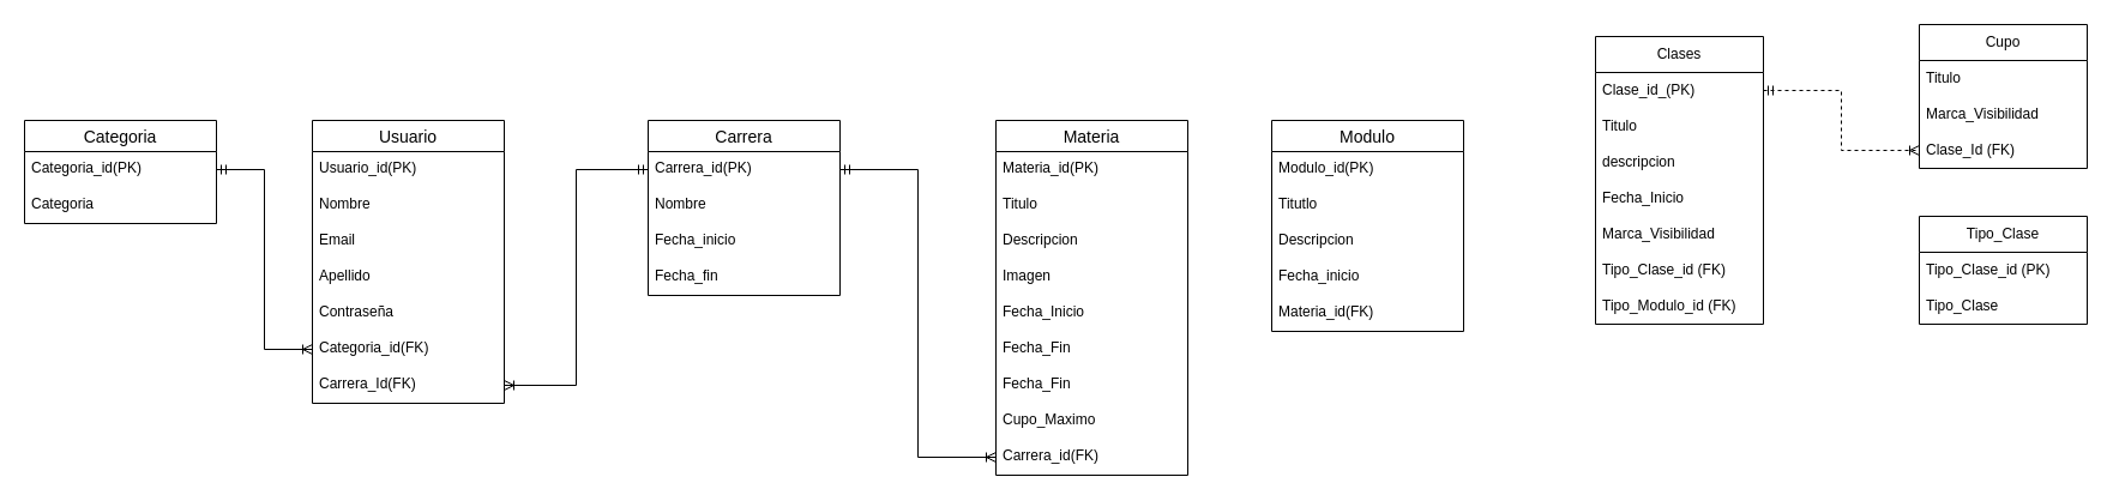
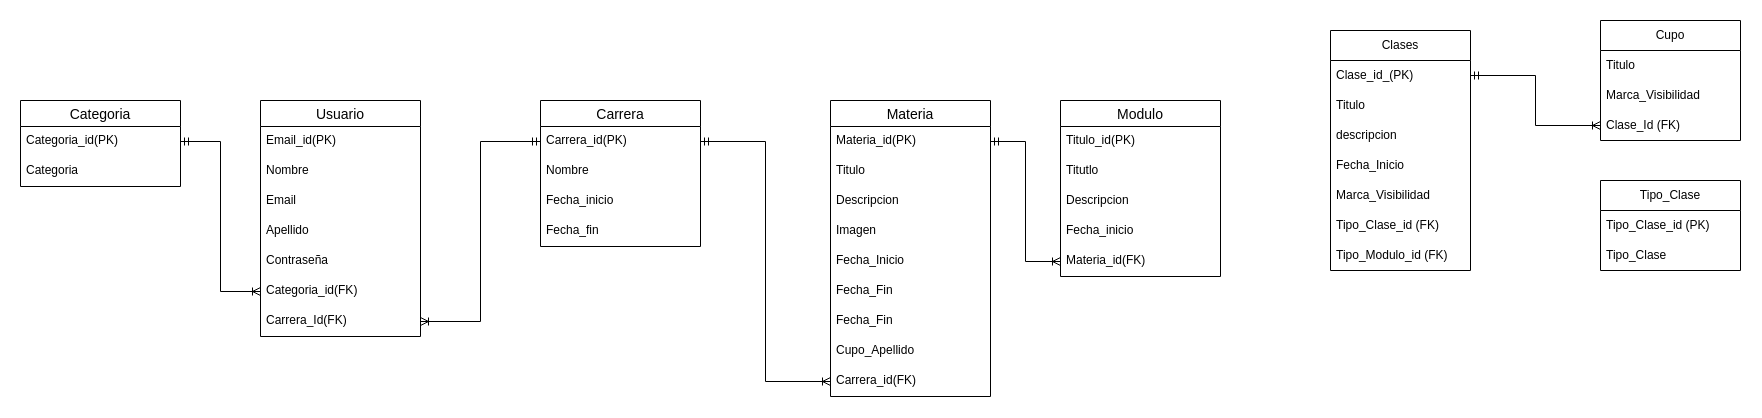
  <mxCell id="0" />
  <mxCell id="1" parent="0" />
  <mxCell id="2" value="Usuario" style="swimlane;fontStyle=0;childLayout=stackLayout;horizontal=1;startSize=26;horizontalStack=0;resizeParent=1;resizeParentMax=0;resizeLast=0;collapsible=1;marginBottom=0;align=center;fontSize=14;" parent="1" vertex="1"><mxGeometry x="260" y="100" width="160" height="236" as="geometry" /></mxCell>
- <mxCell id="3" value="Usuario_id(PK)" style="text;strokeColor=none;fillColor=none;spacingLeft=4;spacingRight=4;overflow=hidden;rotatable=0;points=[[0,0.5],[1,0.5]];portConstraint=eastwest;fontSize=12;whiteSpace=wrap;html=1;" parent="2" vertex="1"><mxGeometry y="26" width="160" height="30" as="geometry" /></mxCell>
+ <mxCell id="3" value="Email_id(PK)" style="text;strokeColor=none;fillColor=none;spacingLeft=4;spacingRight=4;overflow=hidden;rotatable=0;points=[[0,0.5],[1,0.5]];portConstraint=eastwest;fontSize=12;whiteSpace=wrap;html=1;" parent="2" vertex="1"><mxGeometry y="26" width="160" height="30" as="geometry" /></mxCell>
  <mxCell id="4" value="Nombre" style="text;strokeColor=none;fillColor=none;spacingLeft=4;spacingRight=4;overflow=hidden;rotatable=0;points=[[0,0.5],[1,0.5]];portConstraint=eastwest;fontSize=12;whiteSpace=wrap;html=1;" parent="2" vertex="1"><mxGeometry y="56" width="160" height="30" as="geometry" /></mxCell>
  <mxCell id="5" value="Email" style="text;strokeColor=none;fillColor=none;spacingLeft=4;spacingRight=4;overflow=hidden;rotatable=0;points=[[0,0.5],[1,0.5]];portConstraint=eastwest;fontSize=12;whiteSpace=wrap;html=1;" parent="2" vertex="1"><mxGeometry y="86" width="160" height="30" as="geometry" /></mxCell>
  <mxCell id="6" value="Apellido" style="text;strokeColor=none;fillColor=none;spacingLeft=4;spacingRight=4;overflow=hidden;rotatable=0;points=[[0,0.5],[1,0.5]];portConstraint=eastwest;fontSize=12;whiteSpace=wrap;html=1;" parent="2" vertex="1"><mxGeometry y="116" width="160" height="30" as="geometry" /></mxCell>
  <mxCell id="7" value="Contraseña" style="text;strokeColor=none;fillColor=none;spacingLeft=4;spacingRight=4;overflow=hidden;rotatable=0;points=[[0,0.5],[1,0.5]];portConstraint=eastwest;fontSize=12;whiteSpace=wrap;html=1;" parent="2" vertex="1"><mxGeometry y="146" width="160" height="30" as="geometry" /></mxCell>
  <mxCell id="8" value="Categoria_id(FK)" style="text;strokeColor=none;fillColor=none;spacingLeft=4;spacingRight=4;overflow=hidden;rotatable=0;points=[[0,0.5],[1,0.5]];portConstraint=eastwest;fontSize=12;whiteSpace=wrap;html=1;" parent="2" vertex="1"><mxGeometry y="176" width="160" height="30" as="geometry" /></mxCell>
  <mxCell id="9" value="Carrera_Id(FK)" style="text;strokeColor=none;fillColor=none;spacingLeft=4;spacingRight=4;overflow=hidden;rotatable=0;points=[[0,0.5],[1,0.5]];portConstraint=eastwest;fontSize=12;whiteSpace=wrap;html=1;" parent="2" vertex="1"><mxGeometry y="206" width="160" height="30" as="geometry" /></mxCell>
  <mxCell id="10" value="Categoria" style="swimlane;fontStyle=0;childLayout=stackLayout;horizontal=1;startSize=26;horizontalStack=0;resizeParent=1;resizeParentMax=0;resizeLast=0;collapsible=1;marginBottom=0;align=center;fontSize=14;" parent="1" vertex="1"><mxGeometry x="20" y="100" width="160" height="86" as="geometry" /></mxCell>
  <mxCell id="11" value="Categoria_id(PK)" style="text;strokeColor=none;fillColor=none;spacingLeft=4;spacingRight=4;overflow=hidden;rotatable=0;points=[[0,0.5],[1,0.5]];portConstraint=eastwest;fontSize=12;whiteSpace=wrap;html=1;" parent="10" vertex="1"><mxGeometry y="26" width="160" height="30" as="geometry" /></mxCell>
  <mxCell id="12" value="Categoria" style="text;strokeColor=none;fillColor=none;spacingLeft=4;spacingRight=4;overflow=hidden;rotatable=0;points=[[0,0.5],[1,0.5]];portConstraint=eastwest;fontSize=12;whiteSpace=wrap;html=1;" parent="10" vertex="1"><mxGeometry y="56" width="160" height="30" as="geometry" /></mxCell>
  <mxCell id="13" value="Carrera" style="swimlane;fontStyle=0;childLayout=stackLayout;horizontal=1;startSize=26;horizontalStack=0;resizeParent=1;resizeParentMax=0;resizeLast=0;collapsible=1;marginBottom=0;align=center;fontSize=14;" parent="1" vertex="1"><mxGeometry x="540" y="100" width="160" height="146" as="geometry" /></mxCell>
  <mxCell id="14" value="Carrera_id(PK)" style="text;strokeColor=none;fillColor=none;spacingLeft=4;spacingRight=4;overflow=hidden;rotatable=0;points=[[0,0.5],[1,0.5]];portConstraint=eastwest;fontSize=12;whiteSpace=wrap;html=1;" parent="13" vertex="1"><mxGeometry y="26" width="160" height="30" as="geometry" /></mxCell>
  <mxCell id="15" value="Nombre" style="text;strokeColor=none;fillColor=none;spacingLeft=4;spacingRight=4;overflow=hidden;rotatable=0;points=[[0,0.5],[1,0.5]];portConstraint=eastwest;fontSize=12;whiteSpace=wrap;html=1;" parent="13" vertex="1"><mxGeometry y="56" width="160" height="30" as="geometry" /></mxCell>
  <mxCell id="16" value="Fecha_inicio&lt;br&gt;" style="text;strokeColor=none;fillColor=none;spacingLeft=4;spacingRight=4;overflow=hidden;rotatable=0;points=[[0,0.5],[1,0.5]];portConstraint=eastwest;fontSize=12;whiteSpace=wrap;html=1;" parent="13" vertex="1"><mxGeometry y="86" width="160" height="30" as="geometry" /></mxCell>
  <mxCell id="17" value="Fecha_fin&lt;br&gt;" style="text;strokeColor=none;fillColor=none;spacingLeft=4;spacingRight=4;overflow=hidden;rotatable=0;points=[[0,0.5],[1,0.5]];portConstraint=eastwest;fontSize=12;whiteSpace=wrap;html=1;" parent="13" vertex="1"><mxGeometry y="116" width="160" height="30" as="geometry" /></mxCell>
  <mxCell id="18" value="Materia" style="swimlane;fontStyle=0;childLayout=stackLayout;horizontal=1;startSize=26;horizontalStack=0;resizeParent=1;resizeParentMax=0;resizeLast=0;collapsible=1;marginBottom=0;align=center;fontSize=14;" parent="1" vertex="1"><mxGeometry x="830" y="100" width="160" height="296" as="geometry" /></mxCell>
  <mxCell id="19" value="Materia_id(PK)" style="text;strokeColor=none;fillColor=none;spacingLeft=4;spacingRight=4;overflow=hidden;rotatable=0;points=[[0,0.5],[1,0.5]];portConstraint=eastwest;fontSize=12;whiteSpace=wrap;html=1;" parent="18" vertex="1"><mxGeometry y="26" width="160" height="30" as="geometry" /></mxCell>
  <mxCell id="20" value="Titulo" style="text;strokeColor=none;fillColor=none;spacingLeft=4;spacingRight=4;overflow=hidden;rotatable=0;points=[[0,0.5],[1,0.5]];portConstraint=eastwest;fontSize=12;whiteSpace=wrap;html=1;" parent="18" vertex="1"><mxGeometry y="56" width="160" height="30" as="geometry" /></mxCell>
  <mxCell id="21" value="Descripcion" style="text;strokeColor=none;fillColor=none;spacingLeft=4;spacingRight=4;overflow=hidden;rotatable=0;points=[[0,0.5],[1,0.5]];portConstraint=eastwest;fontSize=12;whiteSpace=wrap;html=1;" parent="18" vertex="1"><mxGeometry y="86" width="160" height="30" as="geometry" /></mxCell>
  <mxCell id="22" value="Imagen&amp;nbsp;" style="text;strokeColor=none;fillColor=none;spacingLeft=4;spacingRight=4;overflow=hidden;rotatable=0;points=[[0,0.5],[1,0.5]];portConstraint=eastwest;fontSize=12;whiteSpace=wrap;html=1;" parent="18" vertex="1"><mxGeometry y="116" width="160" height="30" as="geometry" /></mxCell>
  <mxCell id="23" value="Fecha_Inicio" style="text;strokeColor=none;fillColor=none;spacingLeft=4;spacingRight=4;overflow=hidden;rotatable=0;points=[[0,0.5],[1,0.5]];portConstraint=eastwest;fontSize=12;whiteSpace=wrap;html=1;" parent="18" vertex="1"><mxGeometry y="146" width="160" height="30" as="geometry" /></mxCell>
  <mxCell id="24" value="Fecha_Fin" style="text;strokeColor=none;fillColor=none;spacingLeft=4;spacingRight=4;overflow=hidden;rotatable=0;points=[[0,0.5],[1,0.5]];portConstraint=eastwest;fontSize=12;whiteSpace=wrap;html=1;" parent="18" vertex="1"><mxGeometry y="176" width="160" height="30" as="geometry" /></mxCell>
  <mxCell id="25" value="Fecha_Fin" style="text;strokeColor=none;fillColor=none;spacingLeft=4;spacingRight=4;overflow=hidden;rotatable=0;points=[[0,0.5],[1,0.5]];portConstraint=eastwest;fontSize=12;whiteSpace=wrap;html=1;" parent="18" vertex="1"><mxGeometry y="206" width="160" height="30" as="geometry" /></mxCell>
- <mxCell id="26" value="Cupo_Maximo" style="text;strokeColor=none;fillColor=none;spacingLeft=4;spacingRight=4;overflow=hidden;rotatable=0;points=[[0,0.5],[1,0.5]];portConstraint=eastwest;fontSize=12;whiteSpace=wrap;html=1;" parent="18" vertex="1"><mxGeometry y="236" width="160" height="30" as="geometry" /></mxCell>
+ <mxCell id="26" value="Cupo_Apellido" style="text;strokeColor=none;fillColor=none;spacingLeft=4;spacingRight=4;overflow=hidden;rotatable=0;points=[[0,0.5],[1,0.5]];portConstraint=eastwest;fontSize=12;whiteSpace=wrap;html=1;" parent="18" vertex="1"><mxGeometry y="236" width="160" height="30" as="geometry" /></mxCell>
  <mxCell id="27" value="Carrera_id(FK)" style="text;strokeColor=none;fillColor=none;spacingLeft=4;spacingRight=4;overflow=hidden;rotatable=0;points=[[0,0.5],[1,0.5]];portConstraint=eastwest;fontSize=12;whiteSpace=wrap;html=1;" parent="18" vertex="1"><mxGeometry y="266" width="160" height="30" as="geometry" /></mxCell>
  <mxCell id="28" value="Modulo" style="swimlane;fontStyle=0;childLayout=stackLayout;horizontal=1;startSize=26;horizontalStack=0;resizeParent=1;resizeParentMax=0;resizeLast=0;collapsible=1;marginBottom=0;align=center;fontSize=14;" parent="1" vertex="1"><mxGeometry x="1060" y="100" width="160" height="176" as="geometry" /></mxCell>
- <mxCell id="29" value="Modulo_id(PK)" style="text;strokeColor=none;fillColor=none;spacingLeft=4;spacingRight=4;overflow=hidden;rotatable=0;points=[[0,0.5],[1,0.5]];portConstraint=eastwest;fontSize=12;whiteSpace=wrap;html=1;" parent="28" vertex="1"><mxGeometry y="26" width="160" height="30" as="geometry" /></mxCell>
+ <mxCell id="29" value="Titulo_id(PK)" style="text;strokeColor=none;fillColor=none;spacingLeft=4;spacingRight=4;overflow=hidden;rotatable=0;points=[[0,0.5],[1,0.5]];portConstraint=eastwest;fontSize=12;whiteSpace=wrap;html=1;" parent="28" vertex="1"><mxGeometry y="26" width="160" height="30" as="geometry" /></mxCell>
  <mxCell id="30" value="Titutlo" style="text;strokeColor=none;fillColor=none;spacingLeft=4;spacingRight=4;overflow=hidden;rotatable=0;points=[[0,0.5],[1,0.5]];portConstraint=eastwest;fontSize=12;whiteSpace=wrap;html=1;" parent="28" vertex="1"><mxGeometry y="56" width="160" height="30" as="geometry" /></mxCell>
  <mxCell id="31" value="Descripcion" style="text;strokeColor=none;fillColor=none;spacingLeft=4;spacingRight=4;overflow=hidden;rotatable=0;points=[[0,0.5],[1,0.5]];portConstraint=eastwest;fontSize=12;whiteSpace=wrap;html=1;" parent="28" vertex="1"><mxGeometry y="86" width="160" height="30" as="geometry" /></mxCell>
  <mxCell id="32" value="Fecha_inicio" style="text;strokeColor=none;fillColor=none;spacingLeft=4;spacingRight=4;overflow=hidden;rotatable=0;points=[[0,0.5],[1,0.5]];portConstraint=eastwest;fontSize=12;whiteSpace=wrap;html=1;" parent="28" vertex="1"><mxGeometry y="116" width="160" height="30" as="geometry" /></mxCell>
  <mxCell id="33" value="Materia_id(FK)" style="text;strokeColor=none;fillColor=none;spacingLeft=4;spacingRight=4;overflow=hidden;rotatable=0;points=[[0,0.5],[1,0.5]];portConstraint=eastwest;fontSize=12;whiteSpace=wrap;html=1;" parent="28" vertex="1"><mxGeometry y="146" width="160" height="30" as="geometry" /></mxCell>
  <mxCell id="34" value="Clases" style="swimlane;fontStyle=0;childLayout=stackLayout;horizontal=1;startSize=30;horizontalStack=0;resizeParent=1;resizeParentMax=0;resizeLast=0;collapsible=1;marginBottom=0;whiteSpace=wrap;html=1;" parent="1" vertex="1"><mxGeometry x="1330" y="30" width="140" height="240" as="geometry" /></mxCell>
  <mxCell id="35" value="Clase_id_(PK)" style="text;strokeColor=none;fillColor=none;align=left;verticalAlign=middle;spacingLeft=4;spacingRight=4;overflow=hidden;points=[[0,0.5],[1,0.5]];portConstraint=eastwest;rotatable=0;whiteSpace=wrap;html=1;" parent="34" vertex="1"><mxGeometry y="30" width="140" height="30" as="geometry" /></mxCell>
  <mxCell id="36" value="Titulo" style="text;strokeColor=none;fillColor=none;align=left;verticalAlign=middle;spacingLeft=4;spacingRight=4;overflow=hidden;points=[[0,0.5],[1,0.5]];portConstraint=eastwest;rotatable=0;whiteSpace=wrap;html=1;" parent="34" vertex="1"><mxGeometry y="60" width="140" height="30" as="geometry" /></mxCell>
  <mxCell id="37" value="descripcion" style="text;strokeColor=none;fillColor=none;align=left;verticalAlign=middle;spacingLeft=4;spacingRight=4;overflow=hidden;points=[[0,0.5],[1,0.5]];portConstraint=eastwest;rotatable=0;whiteSpace=wrap;html=1;" parent="34" vertex="1"><mxGeometry y="90" width="140" height="30" as="geometry" /></mxCell>
  <mxCell id="38" value="Fecha_Inicio" style="text;strokeColor=none;fillColor=none;align=left;verticalAlign=middle;spacingLeft=4;spacingRight=4;overflow=hidden;points=[[0,0.5],[1,0.5]];portConstraint=eastwest;rotatable=0;whiteSpace=wrap;html=1;" parent="34" vertex="1"><mxGeometry y="120" width="140" height="30" as="geometry" /></mxCell>
  <mxCell id="39" value="Marca_Visibilidad" style="text;strokeColor=none;fillColor=none;align=left;verticalAlign=middle;spacingLeft=4;spacingRight=4;overflow=hidden;points=[[0,0.5],[1,0.5]];portConstraint=eastwest;rotatable=0;whiteSpace=wrap;html=1;" parent="34" vertex="1"><mxGeometry y="150" width="140" height="30" as="geometry" /></mxCell>
  <mxCell id="40" value="Tipo_Clase_id (FK)" style="text;strokeColor=none;fillColor=none;align=left;verticalAlign=middle;spacingLeft=4;spacingRight=4;overflow=hidden;points=[[0,0.5],[1,0.5]];portConstraint=eastwest;rotatable=0;whiteSpace=wrap;html=1;" parent="34" vertex="1"><mxGeometry y="180" width="140" height="30" as="geometry" /></mxCell>
  <mxCell id="41" value="Tipo_Modulo_id (FK)" style="text;strokeColor=none;fillColor=none;align=left;verticalAlign=middle;spacingLeft=4;spacingRight=4;overflow=hidden;points=[[0,0.5],[1,0.5]];portConstraint=eastwest;rotatable=0;whiteSpace=wrap;html=1;" parent="34" vertex="1"><mxGeometry y="210" width="140" height="30" as="geometry" /></mxCell>
  <mxCell id="42" value="Tipo_Clase" style="swimlane;fontStyle=0;childLayout=stackLayout;horizontal=1;startSize=30;horizontalStack=0;resizeParent=1;resizeParentMax=0;resizeLast=0;collapsible=1;marginBottom=0;whiteSpace=wrap;html=1;" parent="1" vertex="1"><mxGeometry x="1600" y="180" width="140" height="90" as="geometry" /></mxCell>
  <mxCell id="43" value="Tipo_Clase_id (PK)" style="text;strokeColor=none;fillColor=none;align=left;verticalAlign=middle;spacingLeft=4;spacingRight=4;overflow=hidden;points=[[0,0.5],[1,0.5]];portConstraint=eastwest;rotatable=0;whiteSpace=wrap;html=1;" parent="42" vertex="1"><mxGeometry y="30" width="140" height="30" as="geometry" /></mxCell>
  <mxCell id="44" value="Tipo_Clase" style="text;strokeColor=none;fillColor=none;align=left;verticalAlign=middle;spacingLeft=4;spacingRight=4;overflow=hidden;points=[[0,0.5],[1,0.5]];portConstraint=eastwest;rotatable=0;whiteSpace=wrap;html=1;" parent="42" vertex="1"><mxGeometry y="60" width="140" height="30" as="geometry" /></mxCell>
  <mxCell id="45" value="Cupo" style="swimlane;fontStyle=0;childLayout=stackLayout;horizontal=1;startSize=30;horizontalStack=0;resizeParent=1;resizeParentMax=0;resizeLast=0;collapsible=1;marginBottom=0;whiteSpace=wrap;html=1;" parent="1" vertex="1"><mxGeometry x="1600" y="20" width="140" height="120" as="geometry" /></mxCell>
  <mxCell id="46" value="Titulo" style="text;strokeColor=none;fillColor=none;align=left;verticalAlign=middle;spacingLeft=4;spacingRight=4;overflow=hidden;points=[[0,0.5],[1,0.5]];portConstraint=eastwest;rotatable=0;whiteSpace=wrap;html=1;" parent="45" vertex="1"><mxGeometry y="30" width="140" height="30" as="geometry" /></mxCell>
  <mxCell id="47" value="Marca_Visibilidad" style="text;strokeColor=none;fillColor=none;align=left;verticalAlign=middle;spacingLeft=4;spacingRight=4;overflow=hidden;points=[[0,0.5],[1,0.5]];portConstraint=eastwest;rotatable=0;whiteSpace=wrap;html=1;" parent="45" vertex="1"><mxGeometry y="60" width="140" height="30" as="geometry" /></mxCell>
  <mxCell id="48" value="Clase_Id (FK)" style="text;strokeColor=none;fillColor=none;align=left;verticalAlign=middle;spacingLeft=4;spacingRight=4;overflow=hidden;points=[[0,0.5],[1,0.5]];portConstraint=eastwest;rotatable=0;whiteSpace=wrap;html=1;" parent="45" vertex="1"><mxGeometry y="90" width="140" height="30" as="geometry" /></mxCell>
  <mxCell id="49" style="edgeStyle=orthogonalEdgeStyle;rounded=0;orthogonalLoop=1;jettySize=auto;html=1;exitX=0;exitY=0.5;exitDx=0;exitDy=0;entryX=1;entryY=0.5;entryDx=0;entryDy=0;startArrow=ERoneToMany;startFill=0;endArrow=ERmandOne;endFill=0;" parent="1" source="8" target="11" edge="1"><mxGeometry relative="1" as="geometry" /></mxCell>
  <mxCell id="50" style="edgeStyle=orthogonalEdgeStyle;rounded=0;orthogonalLoop=1;jettySize=auto;html=1;exitX=1;exitY=0.5;exitDx=0;exitDy=0;entryX=0;entryY=0.5;entryDx=0;entryDy=0;endArrow=ERmandOne;endFill=0;startArrow=ERoneToMany;startFill=0;" parent="1" source="9" target="14" edge="1"><mxGeometry relative="1" as="geometry" /></mxCell>
  <mxCell id="51" style="edgeStyle=orthogonalEdgeStyle;rounded=0;orthogonalLoop=1;jettySize=auto;html=1;exitX=1;exitY=0.5;exitDx=0;exitDy=0;startArrow=ERmandOne;startFill=0;endArrow=ERoneToMany;endFill=0;" parent="1" source="14" target="27" edge="1"><mxGeometry relative="1" as="geometry" /></mxCell>
- <mxCell id="53" style="edgeStyle=orthogonalEdgeStyle;rounded=0;orthogonalLoop=1;jettySize=auto;html=1;exitX=1;exitY=0.5;exitDx=0;exitDy=0;entryX=0;entryY=0.5;entryDx=0;entryDy=0;endArrow=ERoneToMany;endFill=0;startArrow=ERmandOne;startFill=0;dashed=1;" parent="1" source="35" target="48" edge="1"><mxGeometry relative="1" as="geometry" /></mxCell>
+ <mxCell id="52" style="edgeStyle=orthogonalEdgeStyle;rounded=0;orthogonalLoop=1;jettySize=auto;html=1;exitX=1;exitY=0.5;exitDx=0;exitDy=0;entryX=0;entryY=0.5;entryDx=0;entryDy=0;endArrow=ERoneToMany;endFill=0;startArrow=ERmandOne;startFill=0;" parent="1" source="19" target="33" edge="1"><mxGeometry relative="1" as="geometry" /></mxCell>
+ <mxCell id="53" style="edgeStyle=orthogonalEdgeStyle;rounded=0;orthogonalLoop=1;jettySize=auto;html=1;exitX=1;exitY=0.5;exitDx=0;exitDy=0;entryX=0;entryY=0.5;entryDx=0;entryDy=0;endArrow=ERoneToMany;endFill=0;startArrow=ERmandOne;startFill=0;" parent="1" source="35" target="48" edge="1"><mxGeometry relative="1" as="geometry" /></mxCell>
